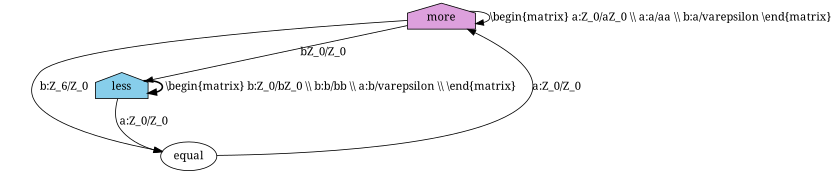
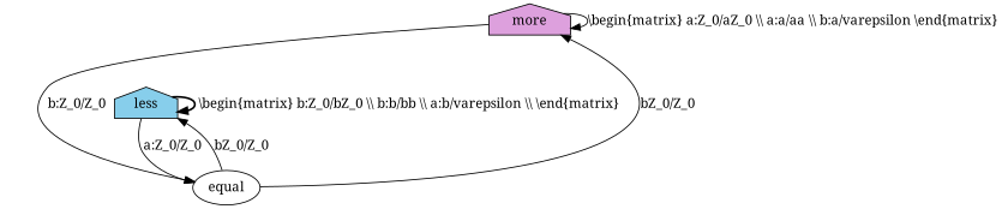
  digraph {
    fontname="Noto Serif"
    rankdir=TB
    node [fontname="Noto Serif" shape=house style=filled]
    edge [fontname="Noto Serif" style=solid]
    more [fillcolor=plum]
    equal [fillcolor=white shape=ellipse]
    less [fillcolor=skyblue]
    more -> more [label="\\begin{matrix} a:Z_0/aZ_0 \\\\ a:a/aa \\\\ b:a/\varepsilon \\end{matrix}"]
-   more -> equal [constraint=false label="b:Z_6/Z_0"]
-   equal -> more [label="a:Z_0/Z_0"]
-   more -> less [label="bZ_0/Z_0"]
+   more -> equal [constraint=false label="b:Z_0/Z_0"]
+   equal -> more [label="bZ_0/Z_0"]
+   equal -> less [label="bZ_0/Z_0"]
    less -> equal [label="a:Z_0/Z_0"]
    less -> less [label=" \\begin{matrix} b:Z_0/bZ_0 \\\\ b:b/bb \\\\ a:b/\varepsilon \\\\ \\end{matrix} " style=bold]
  }
